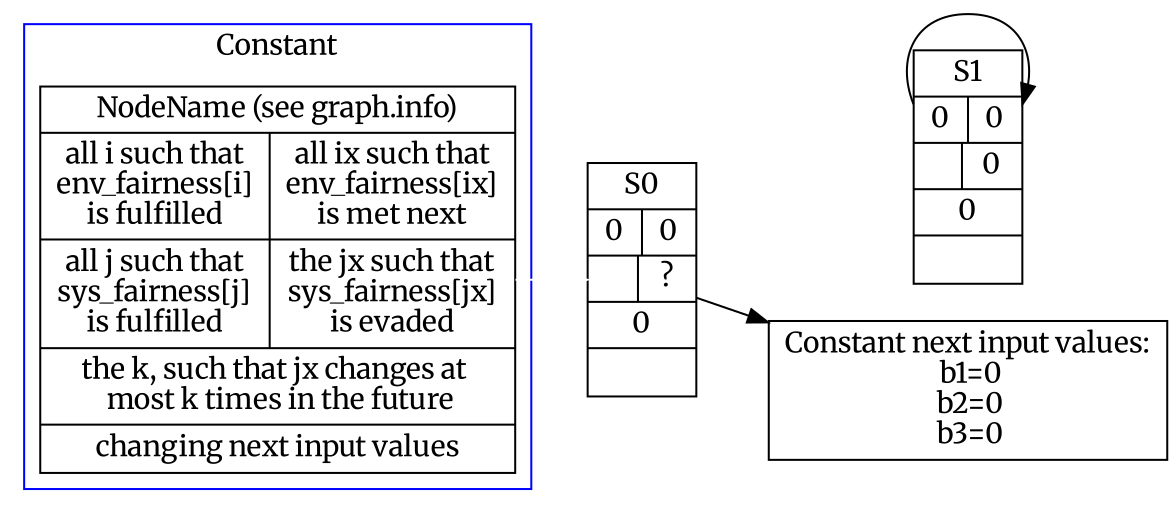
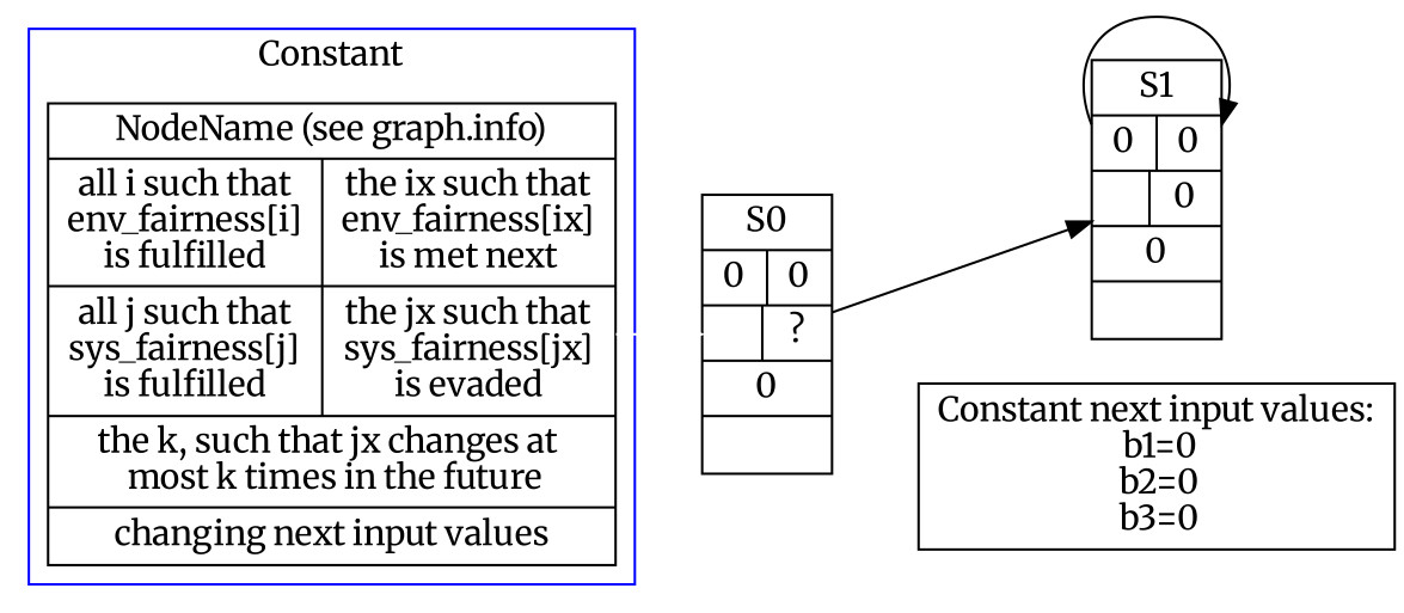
  digraph {
    fontname=Merriweather
    rankdir=LR
    node [fontname=Merriweather shape=record]
    edge [fontname=Merriweather]
-   n1 [label="NodeName (see graph.info)|{all i such that\nenv_fairness[i]\nis fulfilled|all ix such that\nenv_fairness[ix]\nis met next}|{all j such that\nsys_fairness[j]\nis fulfilled|the jx such that\nsys_fairness[jx]\nis evaded}| the k, such that jx changes at \n most k times in the future|changing next input values"]
+   n1 [label="NodeName (see graph.info)|{all i such that\nenv_fairness[i]\nis fulfilled|the ix such that\nenv_fairness[ix]\nis met next}|{all j such that\nsys_fairness[j]\nis fulfilled|the jx such that\nsys_fairness[jx]\nis evaded}| the k, such that jx changes at \n most k times in the future|changing next input values"]
    n2 [label="S0 | {0 | 0} | { | ?} | 0 | "]
    n3 [label="S1 | {0 | 0} | { | 0} | 0 | "]
    n4 [label="Constant next input values:\n b1=0\n b2=0\n b3=0\n "]
    subgraph cluster_1 {
      color=blue
      label=Constant
      n1
    }
    n1 -> n2 [color=white]
-   n2 -> n4
+   n2 -> n3
    n3 -> n3
  }
